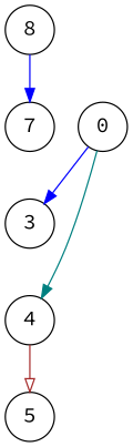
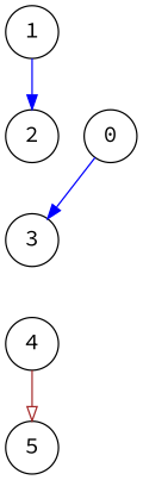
  digraph {
    fontname="Source Code Pro"
    node [fontname="Source Code Pro" fontsize=16 shape=circle]
    edge [arrowhead=normal fontname="Source Code Pro" weight=100]
    0
    3
    4
-   1 [label=8]
-   2 [label=7]
+   1
+   2
    5
    0 -> 3 [color=blue weight=""]
-   0 -> 4 [color=teal weight=""]
    3 -> 4 [style=invis arrowhead=""]
    4 -> 5 [arrowhead=onormal color=brown style=solid]
    1 -> 2 [color=blue style=solid]
    2 -> 3 [style=invis arrowhead=""]
  }
